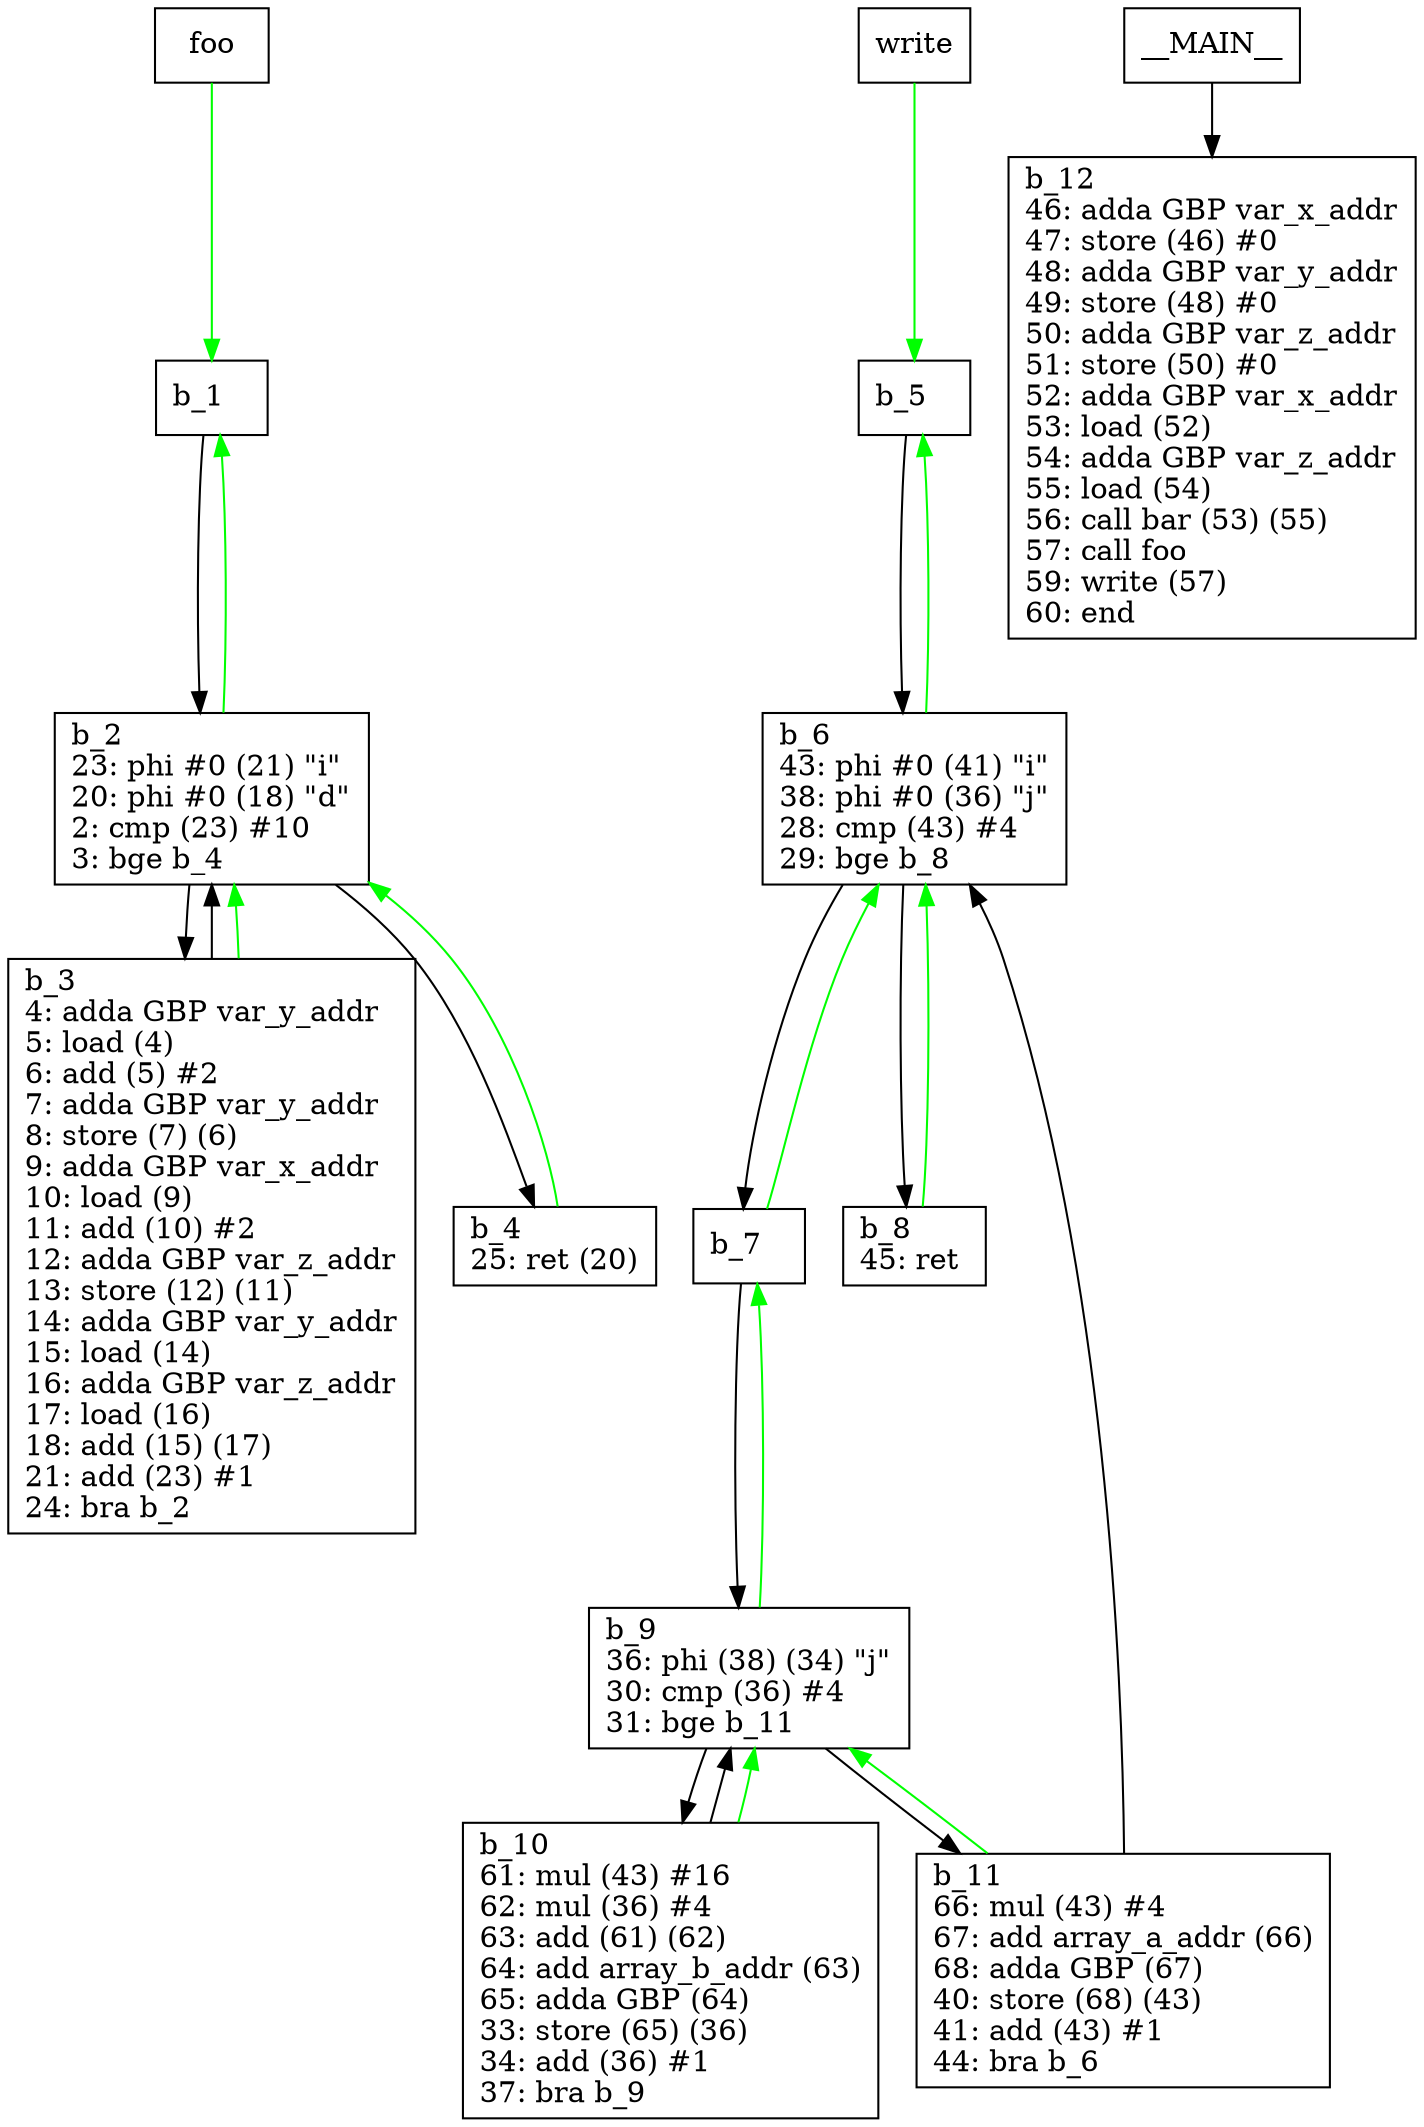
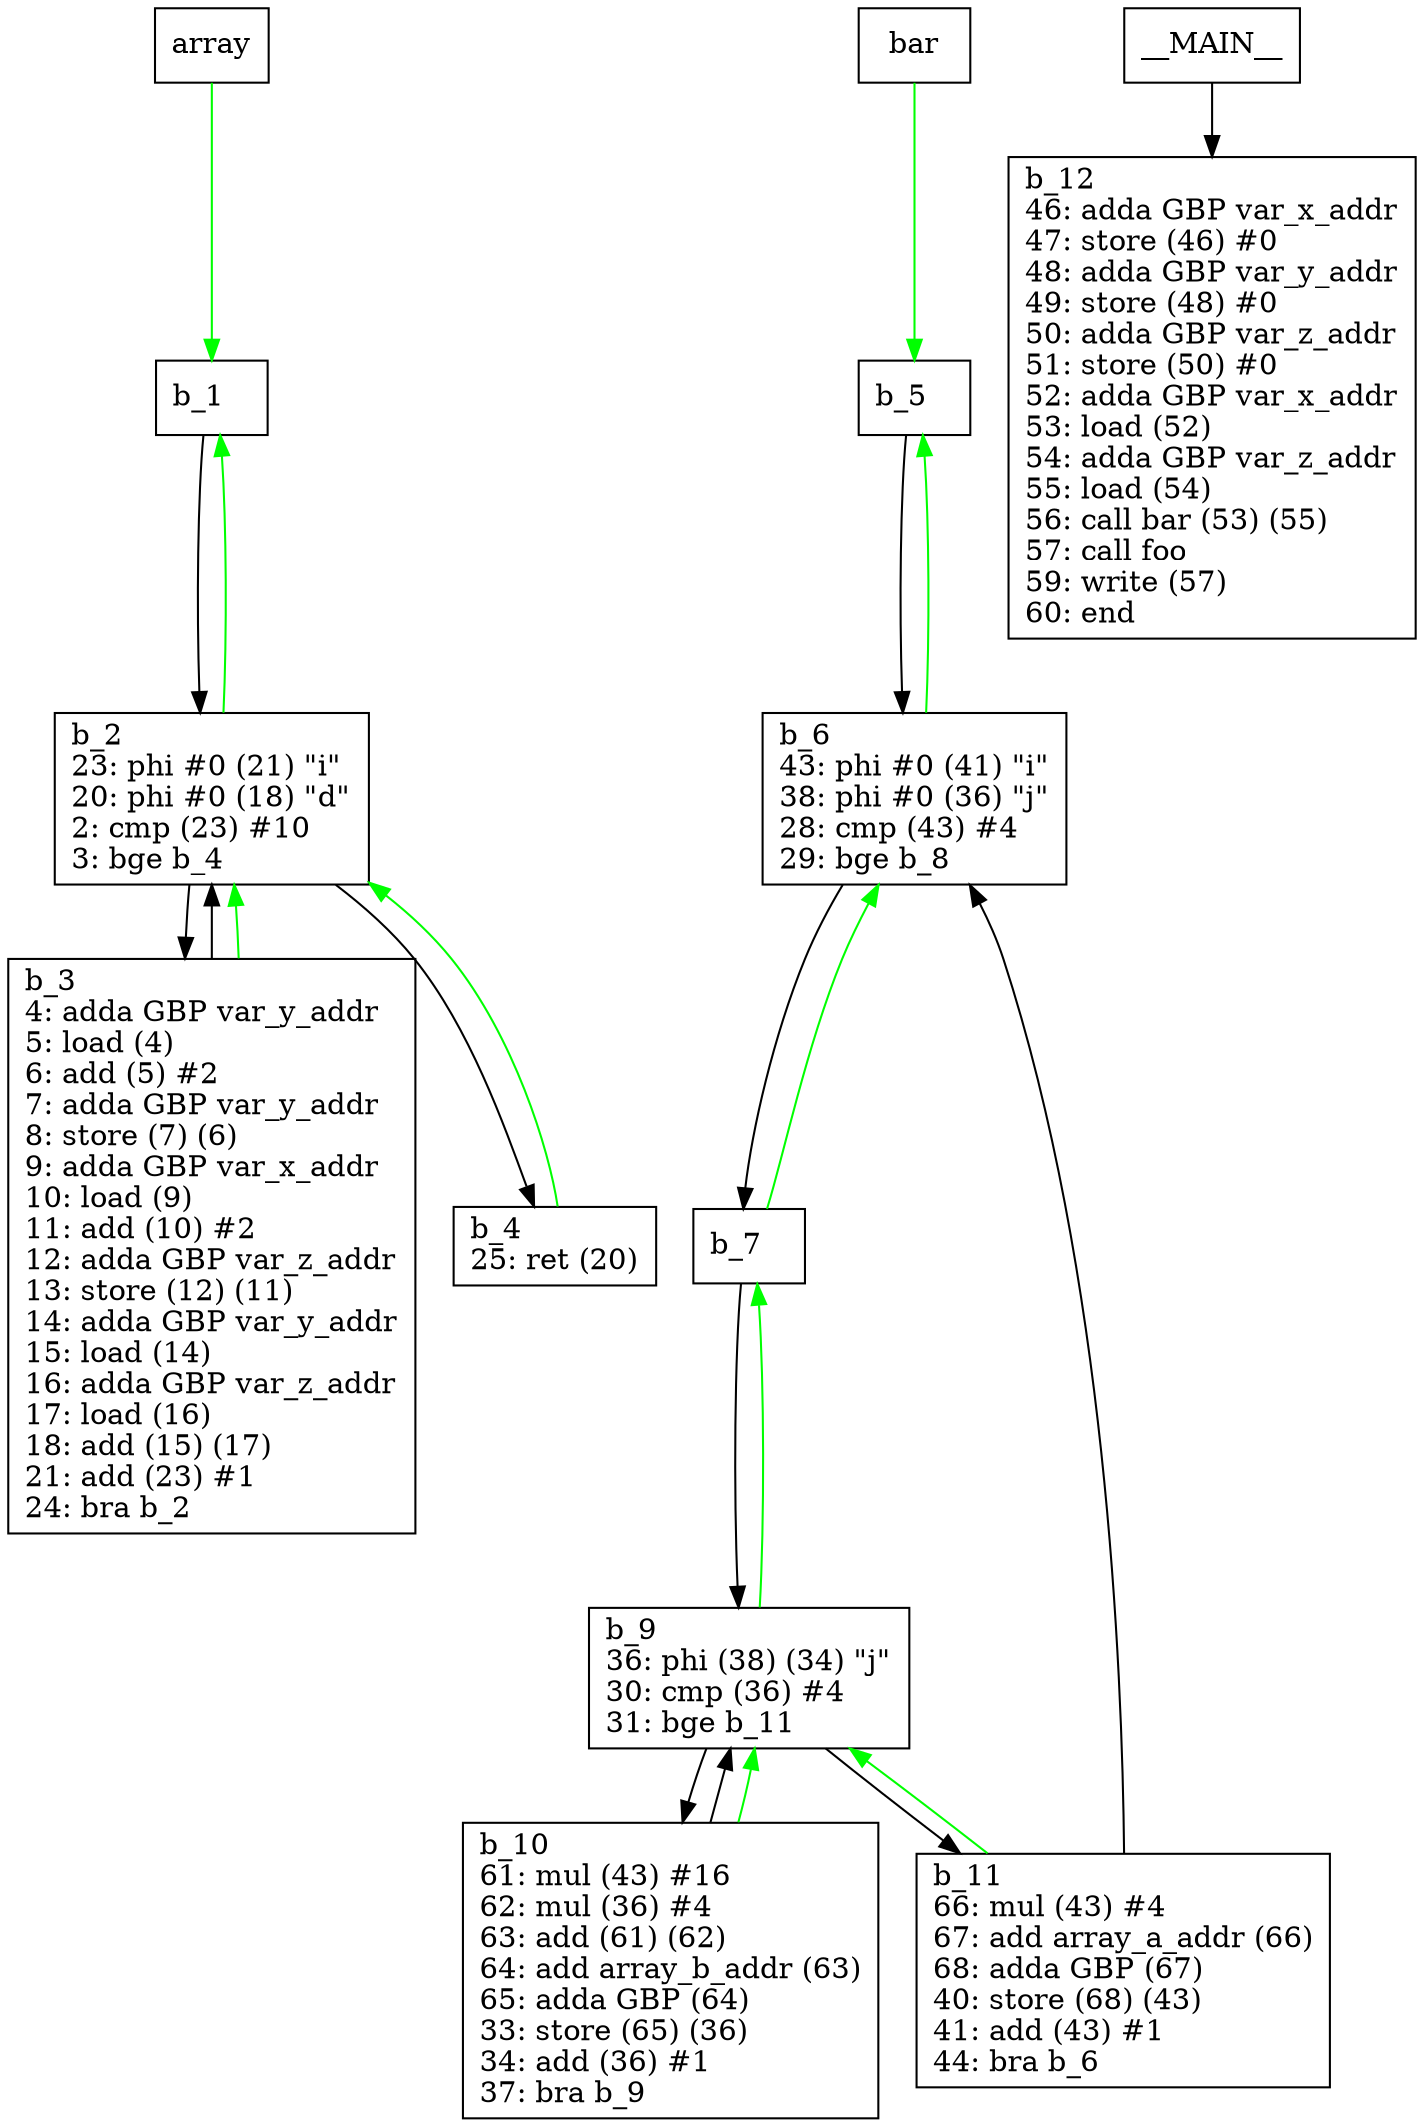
  digraph {
    node [shape=box]
    n1 [label="b_1\l"]
    n2 [label="b_2\l23: phi #0 (21) \"i\"\l20: phi #0 (18) \"d\"\l2: cmp (23) #10\l3: bge b_4\l"]
-   foo
+   foo [label=array]
    n4 [label="b_3\l4: adda GBP var_y_addr\l5: load (4)\l6: add (5) #2\l7: adda GBP var_y_addr\l8: store (7) (6)\l9: adda GBP var_x_addr\l10: load (9)\l11: add (10) #2\l12: adda GBP var_z_addr\l13: store (12) (11)\l14: adda GBP var_y_addr\l15: load (14)\l16: adda GBP var_z_addr\l17: load (16)\l18: add (15) (17)\l21: add (23) #1\l24: bra b_2\l"]
    n5 [label="b_4\l25: ret (20)\l"]
    n6 [label="b_5\l"]
    n7 [label="b_6\l43: phi #0 (41) \"i\"\l38: phi #0 (36) \"j\"\l28: cmp (43) #4\l29: bge b_8\l"]
-   bar [label=write]
+   bar
    n9 [label="b_7\l"]
-   n10 [label="b_8\l45: ret \l"]
    n11 [label="b_9\l36: phi (38) (34) \"j\"\l30: cmp (36) #4\l31: bge b_11\l"]
    n12 [label="b_10\l61: mul (43) #16\l62: mul (36) #4\l63: add (61) (62)\l64: add array_b_addr (63)\l65: adda GBP (64)\l33: store (65) (36)\l34: add (36) #1\l37: bra b_9\l"]
    n13 [label="b_11\l66: mul (43) #4\l67: add array_a_addr (66)\l68: adda GBP (67)\l40: store (68) (43)\l41: add (43) #1\l44: bra b_6\l"]
    n14 [label="b_12\l46: adda GBP var_x_addr\l47: store (46) #0\l48: adda GBP var_y_addr\l49: store (48) #0\l50: adda GBP var_z_addr\l51: store (50) #0\l52: adda GBP var_x_addr\l53: load (52)\l54: adda GBP var_z_addr\l55: load (54)\l56: call bar (53) (55)\l57: call foo\l59: write (57)\l60: end\l"]
    __MAIN__
    n1 -> n2
    n2 -> n1 [color=green]
    n2 -> n4
    n2 -> n5
    foo -> n1 [color=green]
    n4 -> n2
    n4 -> n2 [color=green]
    n5 -> n2 [color=green]
    n6 -> n7
    n7 -> n6 [color=green]
    n7 -> n9
-   n7 -> n10
    bar -> n6 [color=green]
    n9 -> n7 [color=green]
    n9 -> n11
-   n10 -> n7 [color=green]
    n11 -> n9 [color=green]
    n11 -> n12
    n11 -> n13
    n12 -> n11
    n12 -> n11 [color=green]
    n13 -> n7
    n13 -> n11 [color=green]
    __MAIN__ -> n14
  }
